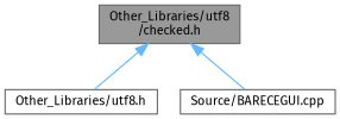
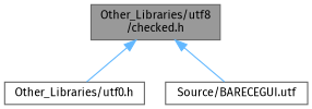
  digraph {
    fontname="Fira Sans"
    node [color=grey40 fillcolor=white fontname="Fira Sans" fontsize=10 shape=box style=filled]
    edge [color=steelblue1 dir=back fontname="Fira Sans" fontsize=10 labelfontname=Helvetica labelfontsize=10 style=solid]
    n1 [color=gray40 fillcolor=grey60 fontcolor=black height=0.2 label="Other_Libraries/utf8\l/checked.h" width=0.4]
-   n2 [height=0.2 label="Other_Libraries/utf8.h" width=0.4]
-   n3 [height=0.2 label="Source/BARECEGUI.cpp" width=0.4]
+   n2 [height=0.2 label="Other_Libraries/utf0.h" width=0.4]
+   n3 [height=0.2 label="Source/BARECEGUI.utf" width=0.4]
    n1 -> n2
    n1 -> n3
  }
